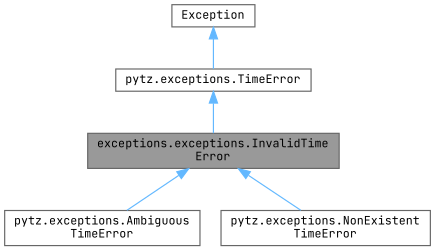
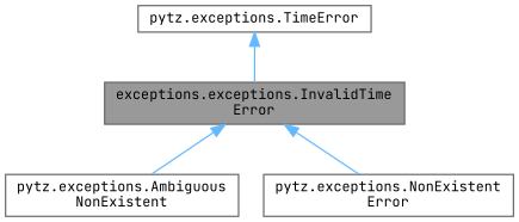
  digraph {
    fontname="JetBrains Mono"
    node [color=gray40 fillcolor=white fontname="JetBrains Mono" fontsize=10 shape=box style=filled]
    edge [color=steelblue1 dir=back fontname="JetBrains Mono" fontsize=10 labelfontname=Helvetica labelfontsize=10 style=solid]
    n1 [fillcolor=grey60 fontcolor=black height=0.2 label="exceptions.exceptions.InvalidTime\lError" width=0.4]
-   n2 [height=0.2 label="pytz.exceptions.Ambiguous\lTimeError" width=0.4]
-   n3 [height=0.2 label="pytz.exceptions.NonExistent\lTimeError" width=0.4]
+   n2 [height=0.2 label="pytz.exceptions.Ambiguous\lNonExistent" width=0.4]
+   n3 [height=0.2 label="pytz.exceptions.NonExistent\lError" width=0.4]
    n4 [height=0.2 label="pytz.exceptions.TimeError" width=0.4]
-   n5 [height=0.2 label=Exception width=0.4]
    n1 -> n2
    n1 -> n3
    n4 -> n1
-   n5 -> n4
  }
